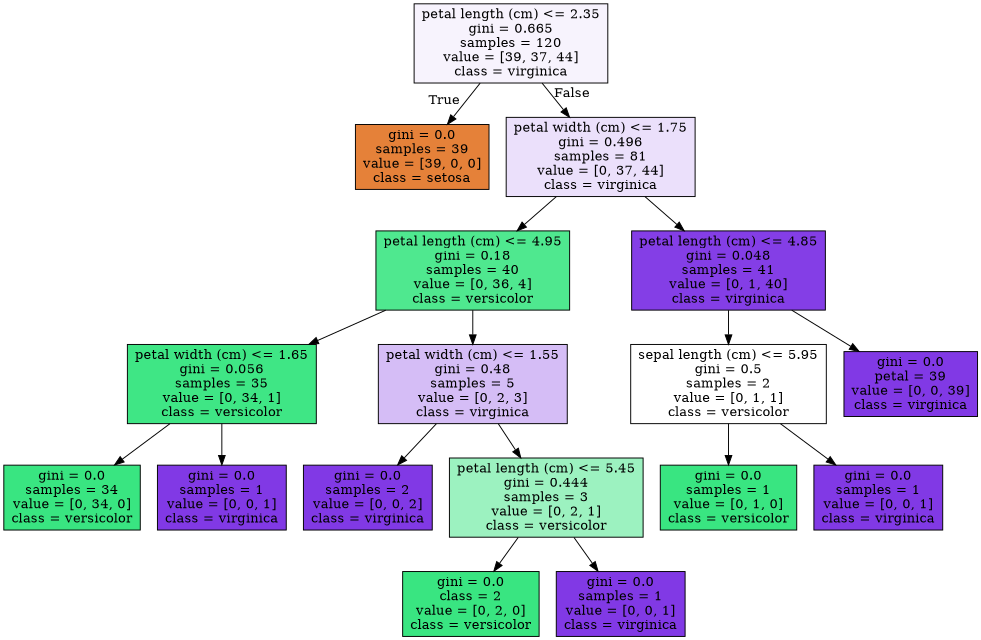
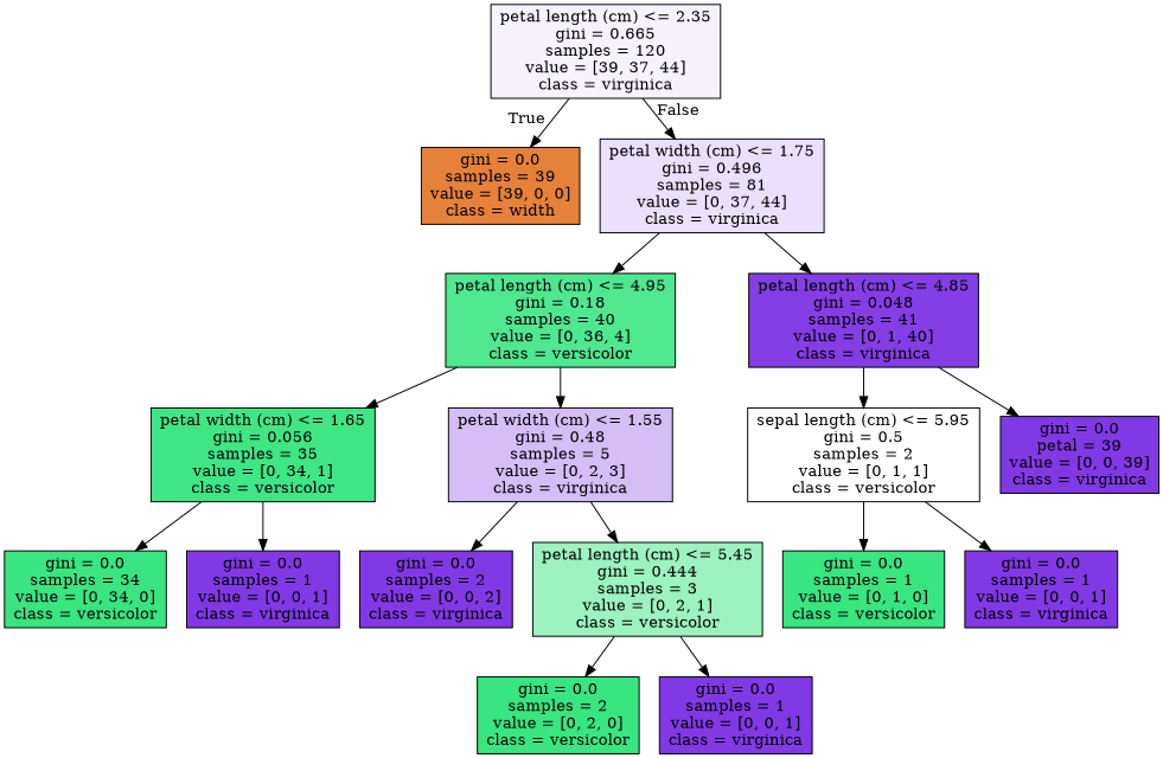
  digraph {
    node [color=black fillcolor="#8139e5" shape=box style=filled]
    n1 [fillcolor="#f7f3fd" label="petal length (cm) <= 2.35\ngini = 0.665\nsamples = 120\nvalue = [39, 37, 44]\nclass = virginica"]
-   n2 [fillcolor="#e58139" label="gini = 0.0\nsamples = 39\nvalue = [39, 0, 0]\nclass = setosa"]
+   n2 [fillcolor="#e58139" label="gini = 0.0\nsamples = 39\nvalue = [39, 0, 0]\nclass = width"]
    n3 [fillcolor="#ebe0fb" label="petal width (cm) <= 1.75\ngini = 0.496\nsamples = 81\nvalue = [0, 37, 44]\nclass = virginica"]
    n4 [fillcolor="#4fe88f" label="petal length (cm) <= 4.95\ngini = 0.18\nsamples = 40\nvalue = [0, 36, 4]\nclass = versicolor"]
    n5 [fillcolor="#843ee6" label="petal length (cm) <= 4.85\ngini = 0.048\nsamples = 41\nvalue = [0, 1, 40]\nclass = virginica"]
    n6 [fillcolor="#3fe685" label="petal width (cm) <= 1.65\ngini = 0.056\nsamples = 35\nvalue = [0, 34, 1]\nclass = versicolor"]
    n7 [fillcolor="#d5bdf6" label="petal width (cm) <= 1.55\ngini = 0.48\nsamples = 5\nvalue = [0, 2, 3]\nclass = virginica"]
    n8 [fillcolor="#ffffff" label="sepal length (cm) <= 5.95\ngini = 0.5\nsamples = 2\nvalue = [0, 1, 1]\nclass = versicolor"]
    n9 [label="gini = 0.0\npetal = 39\nvalue = [0, 0, 39]\nclass = virginica"]
    n10 [fillcolor="#39e581" label="gini = 0.0\nsamples = 34\nvalue = [0, 34, 0]\nclass = versicolor"]
    n11 [label="gini = 0.0\nsamples = 1\nvalue = [0, 0, 1]\nclass = virginica"]
    n12 [label="gini = 0.0\nsamples = 2\nvalue = [0, 0, 2]\nclass = virginica"]
    n13 [fillcolor="#9cf2c0" label="petal length (cm) <= 5.45\ngini = 0.444\nsamples = 3\nvalue = [0, 2, 1]\nclass = versicolor"]
-   n14 [fillcolor="#39e581" label="gini = 0.0\nclass = 2\nvalue = [0, 2, 0]\nclass = versicolor"]
+   n14 [fillcolor="#39e581" label="gini = 0.0\nsamples = 2\nvalue = [0, 2, 0]\nclass = versicolor"]
    n15 [label="gini = 0.0\nsamples = 1\nvalue = [0, 0, 1]\nclass = virginica"]
    n16 [fillcolor="#39e581" label="gini = 0.0\nsamples = 1\nvalue = [0, 1, 0]\nclass = versicolor"]
    n17 [label="gini = 0.0\nsamples = 1\nvalue = [0, 0, 1]\nclass = virginica"]
    n1 -> n2 [headlabel=True labelangle=45 labeldistance=2.5]
    n1 -> n3 [headlabel=False labelangle=-45 labeldistance=2.5]
    n3 -> n4
    n3 -> n5
    n4 -> n6
    n4 -> n7
    n5 -> n8
    n5 -> n9
    n6 -> n10
    n6 -> n11
    n7 -> n12
    n7 -> n13
    n8 -> n16
    n8 -> n17
    n13 -> n14
    n13 -> n15
  }
